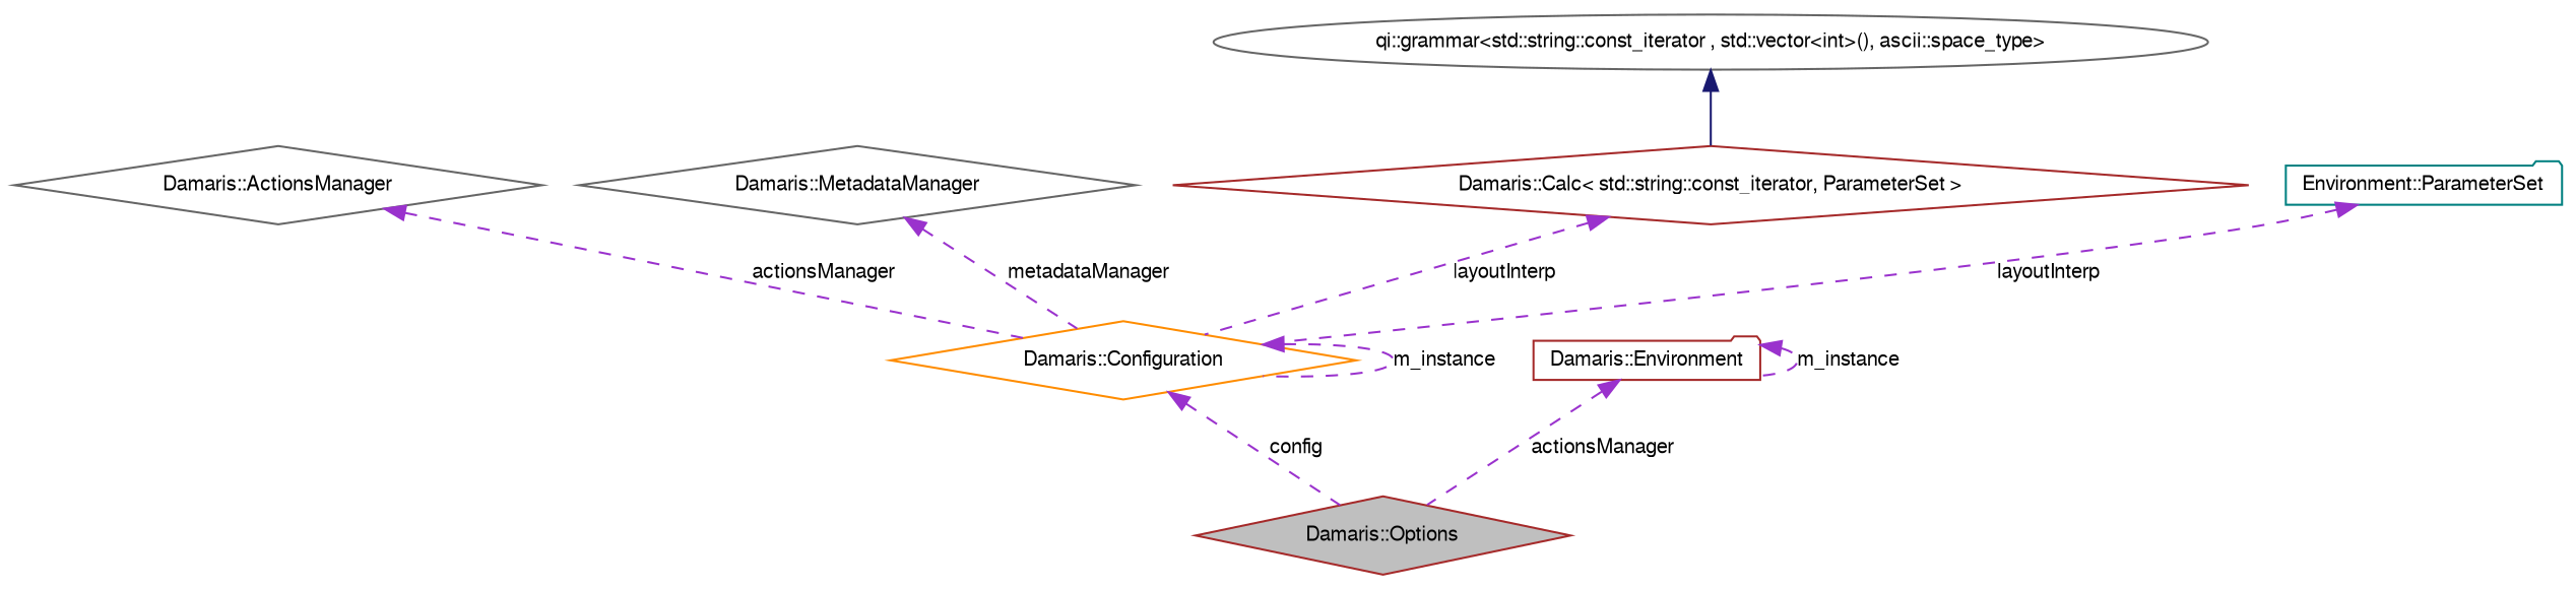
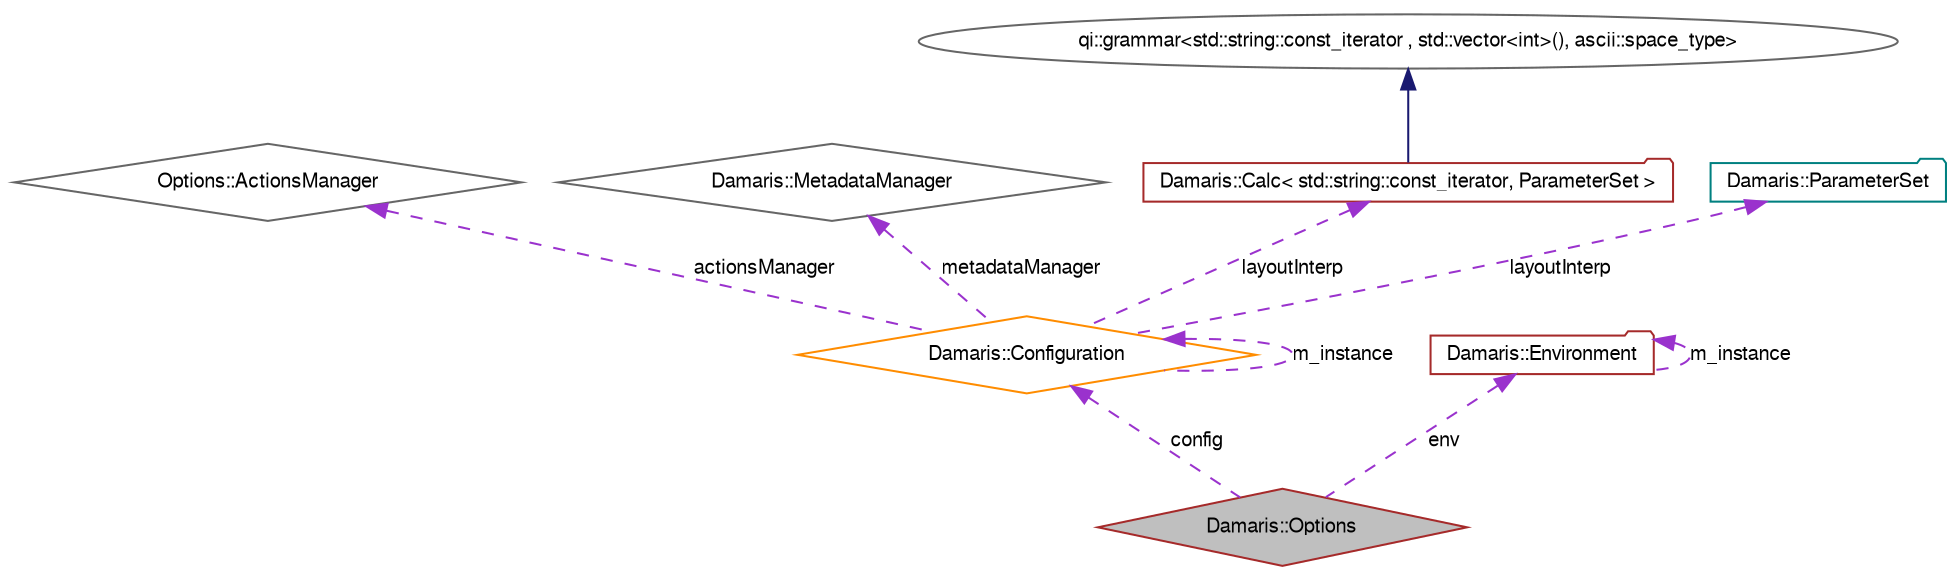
  digraph {
    rankdir=TB
    node [color=brown fillcolor=white fontname=FreeSans fontsize=10 shape=diamond style=filled]
    edge [color=darkorchid3 dir=back fontname=FreeSans fontsize=10 labelfontname=FreeSans labelfontsize=10 style=dashed]
    n1 [fillcolor=grey75 fontcolor=black height=0.2 label="Damaris::Options" width=0.4]
    n2 [color=darkorange height=0.2 label="Damaris::Configuration" width=0.4]
-   n3 [color=gray40 height=0.2 label="Damaris::ActionsManager" width=0.4]
+   n3 [color=gray40 height=0.2 label="Options::ActionsManager" width=0.4]
    n4 [color=gray40 height=0.2 label="Damaris::MetadataManager" width=0.4]
-   n5 [height=0.2 label="Damaris::Calc\< std::string::const_iterator, ParameterSet \>" width=0.4]
+   n5 [height=0.2 label="Damaris::Calc\< std::string::const_iterator, ParameterSet \>" shape=folder width=0.4]
    n6 [color=gray40 height=0.2 label="qi::grammar\<std::string::const_iterator , std::vector\<int\>(), ascii::space_type\>" shape=ellipse width=0.4]
-   n7 [color=teal height=0.2 label="Environment::ParameterSet" shape=folder width=0.4]
+   n7 [color=teal height=0.2 label="Damaris::ParameterSet" shape=folder width=0.4]
    n8 [height=0.2 label="Damaris::Environment" shape=folder width=0.4]
    n2 -> n1 [label=config]
    n2 -> n2 [label=m_instance]
    n3 -> n2 [label=actionsManager]
    n4 -> n2 [label=metadataManager]
    n5 -> n2 [label=layoutInterp]
    n6 -> n5 [color=midnightblue style=solid]
    n7 -> n2 [label=layoutInterp]
-   n8 -> n1 [label=actionsManager]
+   n8 -> n1 [label=env]
    n8 -> n8 [label=m_instance]
  }
